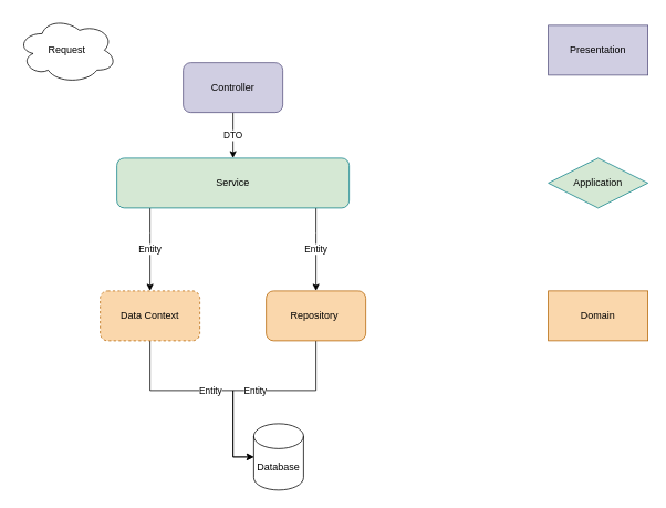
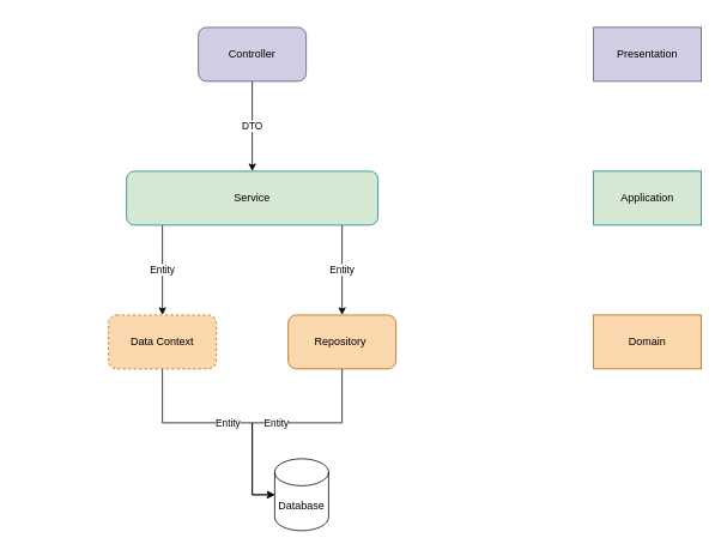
  <mxCell id="0" />
  <mxCell id="1" parent="0" />
- <mxCell id="2" value="Request" style="ellipse;shape=cloud;whiteSpace=wrap;html=1;" vertex="1" parent="1"><mxGeometry x="20" y="20" width="120" height="80" as="geometry" /></mxCell>
  <mxCell id="3" value="DTO" style="edgeStyle=orthogonalEdgeStyle;rounded=0;orthogonalLoop=1;jettySize=auto;html=1;" edge="1" parent="1" source="4" target="7"><mxGeometry relative="1" as="geometry"><mxPoint x="280" y="190" as="targetPoint" /></mxGeometry></mxCell>
- <mxCell id="4" value="Controller" style="rounded=1;whiteSpace=wrap;html=1;fillColor=#d0cee2;strokeColor=#56517e;" vertex="1" parent="1"><mxGeometry x="220" y="75" width="120" height="60" as="geometry" /></mxCell>
+ <mxCell id="4" value="Controller" style="rounded=1;whiteSpace=wrap;html=1;fillColor=#d0cee2;strokeColor=#56517e;" vertex="1" parent="1"><mxGeometry x="220" y="30" width="120" height="60" as="geometry" /></mxCell>
  <mxCell id="5" value="Entity" style="edgeStyle=orthogonalEdgeStyle;rounded=0;orthogonalLoop=1;jettySize=auto;html=1;" edge="1" parent="1" source="7" target="9"><mxGeometry relative="1" as="geometry"><Array as="points"><mxPoint x="180" y="280" /><mxPoint x="180" y="280" /></Array></mxGeometry></mxCell>
  <mxCell id="6" value="Entity" style="edgeStyle=orthogonalEdgeStyle;rounded=0;orthogonalLoop=1;jettySize=auto;html=1;" edge="1" parent="1" source="7" target="11"><mxGeometry relative="1" as="geometry"><Array as="points"><mxPoint x="380" y="280" /><mxPoint x="380" y="280" /></Array></mxGeometry></mxCell>
  <mxCell id="7" value="Service" style="rounded=1;whiteSpace=wrap;html=1;fillColor=#D5E8D4;strokeColor=#0e8088;" vertex="1" parent="1"><mxGeometry x="140" y="190" width="280" height="60" as="geometry" /></mxCell>
  <mxCell id="8" value="Entity" style="edgeStyle=orthogonalEdgeStyle;rounded=0;orthogonalLoop=1;jettySize=auto;html=1;" edge="1" parent="1" source="9" target="12"><mxGeometry relative="1" as="geometry"><Array as="points"><mxPoint x="180" y="470" /><mxPoint x="280" y="470" /></Array></mxGeometry></mxCell>
  <mxCell id="9" value="Data Context" style="rounded=1;whiteSpace=wrap;html=1;fillColor=#fad7ac;strokeColor=#b46504;dashed=1;" vertex="1" parent="1"><mxGeometry x="120" y="350" width="120" height="60" as="geometry" /></mxCell>
  <mxCell id="10" value="Entity" style="edgeStyle=orthogonalEdgeStyle;rounded=0;orthogonalLoop=1;jettySize=auto;html=1;" edge="1" parent="1" source="11" target="12"><mxGeometry relative="1" as="geometry"><Array as="points"><mxPoint x="380" y="470" /><mxPoint x="280" y="470" /></Array></mxGeometry></mxCell>
  <mxCell id="11" value="Repository&amp;nbsp;" style="rounded=1;whiteSpace=wrap;html=1;fillColor=#fad7ac;strokeColor=#b46504;" vertex="1" parent="1"><mxGeometry x="320" y="350" width="120" height="60" as="geometry" /></mxCell>
  <mxCell id="12" value="Database" style="shape=cylinder3;whiteSpace=wrap;html=1;boundedLbl=1;backgroundOutline=1;size=15;" vertex="1" parent="1"><mxGeometry x="305" y="510" width="60" height="80" as="geometry" /></mxCell>
  <mxCell id="13" value="Presentation" style="rounded=0;whiteSpace=wrap;html=1;fillColor=#d0cee2;strokeColor=#56517e;" vertex="1" parent="1"><mxGeometry x="660" y="30" width="120" height="60" as="geometry" /></mxCell>
- <mxCell id="14" value="Application" style="rhombus;whiteSpace=wrap;html=1;fillColor=#D5E8D4;strokeColor=#0e8088;" vertex="1" parent="1"><mxGeometry x="660" y="190" width="120" height="60" as="geometry" /></mxCell>
+ <mxCell id="14" value="Application" style="rounded=0;whiteSpace=wrap;html=1;fillColor=#D5E8D4;strokeColor=#0e8088;" vertex="1" parent="1"><mxGeometry x="660" y="190" width="120" height="60" as="geometry" /></mxCell>
  <mxCell id="15" value="Domain" style="rounded=0;whiteSpace=wrap;html=1;fillColor=#fad7ac;strokeColor=#b46504;" vertex="1" parent="1"><mxGeometry x="660" y="350" width="120" height="60" as="geometry" /></mxCell>
